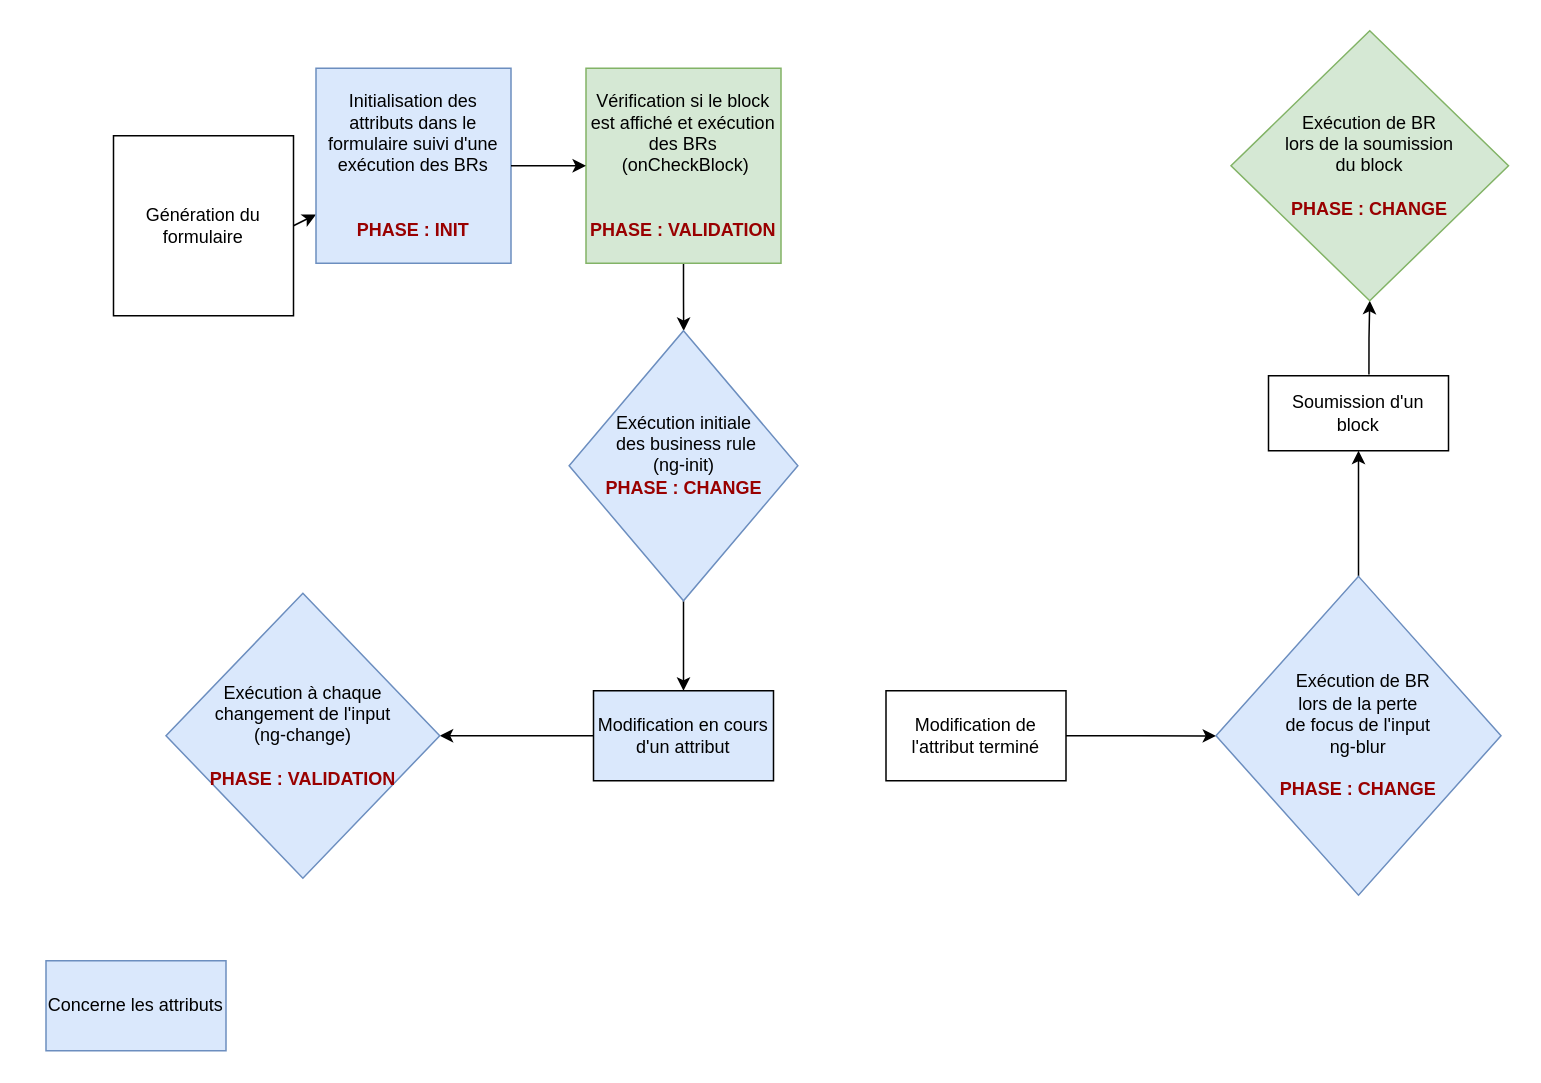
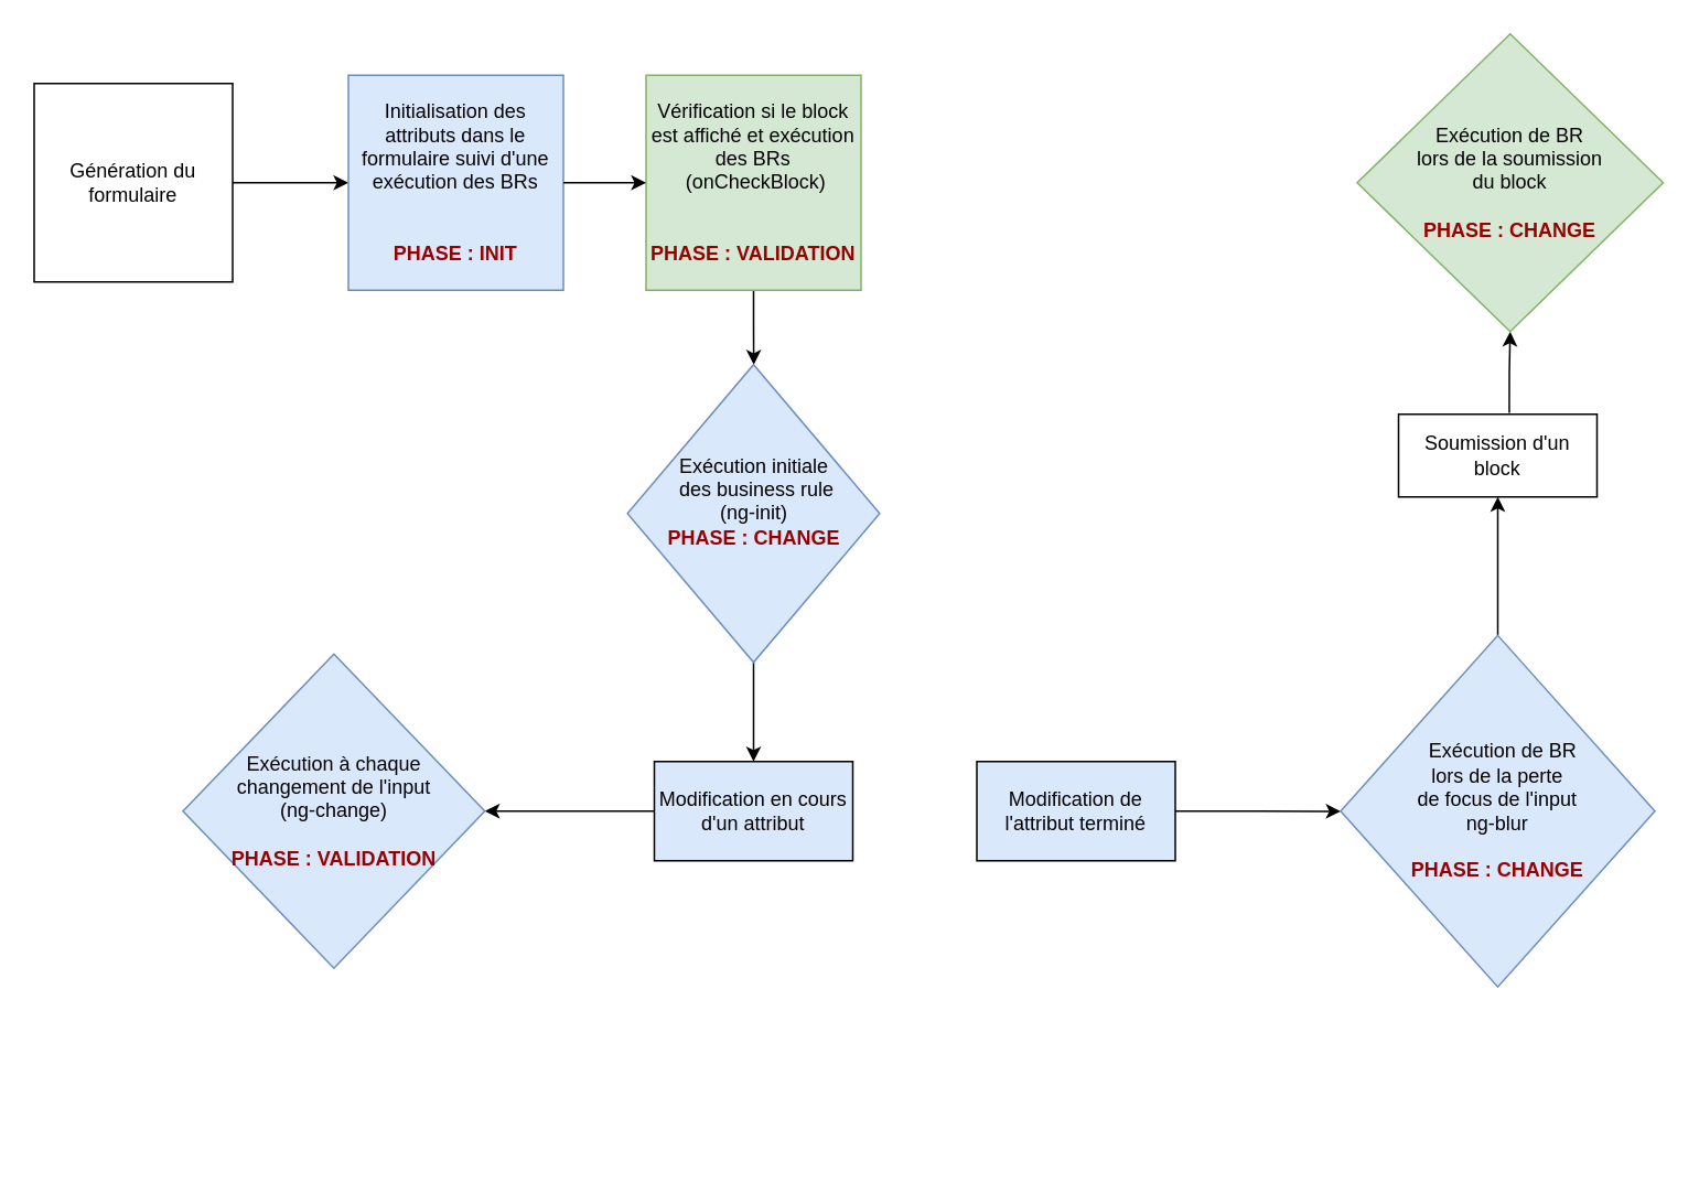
  <mxCell id="0" />
  <mxCell id="1" parent="0" />
- <mxCell id="2" value="Génération du formulaire" style="whiteSpace=wrap;html=1;aspect=fixed;" parent="1" vertex="1"><mxGeometry x="75" y="90" width="120" height="120" as="geometry" /></mxCell>
+ <mxCell id="2" value="Génération du formulaire" style="whiteSpace=wrap;html=1;aspect=fixed;" parent="1" vertex="1"><mxGeometry x="20" y="50" width="120" height="120" as="geometry" /></mxCell>
  <mxCell id="3" value="" style="endArrow=classic;html=1;rounded=0;exitX=1;exitY=0.5;exitDx=0;exitDy=0;" parent="1" source="2" target="4" edge="1"><mxGeometry width="50" height="50" relative="1" as="geometry"><mxPoint x="380" y="300" as="sourcePoint" /><mxPoint x="230" y="110" as="targetPoint" /></mxGeometry></mxCell>
  <mxCell id="4" value="Initialisation des attributs dans le formulaire suivi d'une exécution des BRs&lt;br&gt;&lt;br&gt;&lt;br&gt;&lt;b&gt;&lt;font color=&quot;#990000&quot;&gt;PHASE : INIT&lt;/font&gt;&lt;/b&gt;" style="whiteSpace=wrap;html=1;aspect=fixed;fillColor=#dae8fc;strokeColor=#6c8ebf;" parent="1" vertex="1"><mxGeometry x="210" y="45" width="130" height="130" as="geometry" /></mxCell>
  <mxCell id="5" value="" style="edgeStyle=orthogonalEdgeStyle;rounded=0;orthogonalLoop=1;jettySize=auto;html=1;fontColor=#990000;" parent="1" source="6" target="9" edge="1"><mxGeometry relative="1" as="geometry" /></mxCell>
  <mxCell id="6" value="Vérification si le block est affiché et exécution des BRs&lt;br&gt;&amp;nbsp;(onCheckBlock)&lt;br&gt;&lt;br&gt;&lt;br&gt;&lt;font color=&quot;#990000&quot;&gt;&lt;b&gt;PHASE : VALIDATION&lt;/b&gt;&lt;/font&gt;" style="whiteSpace=wrap;html=1;fillColor=#d5e8d4;strokeColor=#82b366;" parent="1" vertex="1"><mxGeometry x="390" y="45" width="130" height="130" as="geometry" /></mxCell>
  <mxCell id="7" value="" style="endArrow=classic;html=1;rounded=0;fontColor=#990000;" parent="1" edge="1"><mxGeometry width="50" height="50" relative="1" as="geometry"><mxPoint x="340" y="110" as="sourcePoint" /><mxPoint x="390" y="110" as="targetPoint" /></mxGeometry></mxCell>
  <mxCell id="8" style="edgeStyle=orthogonalEdgeStyle;rounded=0;orthogonalLoop=1;jettySize=auto;html=1;exitX=0.5;exitY=1;exitDx=0;exitDy=0;entryX=0.5;entryY=0;entryDx=0;entryDy=0;fontColor=#000000;" parent="1" source="9" target="11" edge="1"><mxGeometry relative="1" as="geometry" /></mxCell>
  <mxCell id="9" value="Exécution initiale&lt;br&gt;&amp;nbsp;des business rule&lt;br&gt;(ng-init)&lt;br&gt;&lt;font color=&quot;#990000&quot;&gt;&lt;b&gt;PHASE :&amp;nbsp;CHANGE&lt;/b&gt;&lt;/font&gt;&lt;br&gt;&amp;nbsp;" style="rhombus;whiteSpace=wrap;html=1;fillColor=#dae8fc;strokeColor=#6c8ebf;" parent="1" vertex="1"><mxGeometry x="378.75" y="220" width="152.5" height="180" as="geometry" /></mxCell>
  <mxCell id="10" value="" style="edgeStyle=orthogonalEdgeStyle;rounded=0;orthogonalLoop=1;jettySize=auto;html=1;fontColor=#000000;" parent="1" source="11" target="12" edge="1"><mxGeometry relative="1" as="geometry" /></mxCell>
  <mxCell id="11" value="&lt;font color=&quot;#000000&quot;&gt;Modification en cours d'un attribut&lt;/font&gt;" style="whiteSpace=wrap;html=1;fontColor=#990000;fillColor=#dae8fc;" parent="1" vertex="1"><mxGeometry x="395" y="460" width="120" height="60" as="geometry" /></mxCell>
  <mxCell id="12" value="&lt;font color=&quot;#000000&quot;&gt;Exécution à chaque &lt;/font&gt;&lt;br&gt;&lt;font color=&quot;#000000&quot;&gt;changement de l'input&lt;/font&gt;&lt;br&gt;&lt;font color=&quot;#000000&quot;&gt;(ng-change)&lt;/font&gt;&lt;br&gt;&lt;br&gt;&lt;b&gt;&lt;font color=&quot;#990000&quot;&gt;PHASE : VALIDATION&lt;/font&gt;&lt;/b&gt;" style="rhombus;whiteSpace=wrap;html=1;fillColor=#dae8fc;strokeColor=#6c8ebf;" parent="1" vertex="1"><mxGeometry x="110" y="395" width="182.5" height="190" as="geometry" /></mxCell>
  <mxCell id="13" value="" style="edgeStyle=orthogonalEdgeStyle;rounded=0;orthogonalLoop=1;jettySize=auto;html=1;fontColor=#000000;exitX=1;exitY=0.5;exitDx=0;exitDy=0;" parent="1" source="14" target="16" edge="1"><mxGeometry relative="1" as="geometry" /></mxCell>
- <mxCell id="14" value="&lt;font color=&quot;#000000&quot;&gt;Modification de l'attribut terminé&lt;/font&gt;" style="whiteSpace=wrap;html=1;fontColor=#990000;" parent="1" vertex="1"><mxGeometry x="590" y="460" width="120" height="60" as="geometry" /></mxCell>
+ <mxCell id="14" value="&lt;font color=&quot;#000000&quot;&gt;Modification de l'attribut terminé&lt;/font&gt;" style="whiteSpace=wrap;html=1;fontColor=#990000;fillColor=#dae8fc;" parent="1" vertex="1"><mxGeometry x="590" y="460" width="120" height="60" as="geometry" /></mxCell>
  <mxCell id="15" value="" style="edgeStyle=orthogonalEdgeStyle;rounded=0;orthogonalLoop=1;jettySize=auto;html=1;fontColor=#990000;exitX=0.5;exitY=0;exitDx=0;exitDy=0;" parent="1" source="16" target="18" edge="1"><mxGeometry relative="1" as="geometry" /></mxCell>
  <mxCell id="16" value="&lt;font color=&quot;#000000&quot;&gt;&amp;nbsp; Exécution de BR &lt;br&gt;lors de la perte &lt;br&gt;de focus de l'input&lt;/font&gt;&lt;br&gt;&lt;font color=&quot;#000000&quot;&gt;ng-blur&lt;br&gt;&lt;/font&gt;&lt;br&gt;&lt;b&gt;&lt;font color=&quot;#990000&quot;&gt;PHASE : CHANGE&lt;/font&gt;&lt;/b&gt;" style="rhombus;whiteSpace=wrap;html=1;fillColor=#dae8fc;strokeColor=#6c8ebf;" parent="1" vertex="1"><mxGeometry x="810" y="383.75" width="190" height="212.5" as="geometry" /></mxCell>
  <mxCell id="17" value="" style="edgeStyle=orthogonalEdgeStyle;rounded=0;orthogonalLoop=1;jettySize=auto;html=1;fontColor=#000000;exitX=0.558;exitY=-0.017;exitDx=0;exitDy=0;exitPerimeter=0;" parent="1" source="18" target="19" edge="1"><mxGeometry relative="1" as="geometry" /></mxCell>
  <mxCell id="18" value="&lt;font color=&quot;#000000&quot;&gt;Soumission d'un block&lt;/font&gt;" style="whiteSpace=wrap;html=1;fontColor=#990000;" parent="1" vertex="1"><mxGeometry x="845" y="250" width="120" height="50" as="geometry" /></mxCell>
  <mxCell id="19" value="&lt;font color=&quot;#000000&quot;&gt;Exécution&amp;nbsp;de BR&lt;/font&gt;&lt;br&gt;&lt;font color=&quot;#000000&quot;&gt;lors de la soumission&lt;/font&gt;&lt;br&gt;&lt;font color=&quot;#000000&quot;&gt;du block&lt;/font&gt;&lt;br&gt;&lt;br&gt;&lt;b&gt;&lt;font color=&quot;#990000&quot;&gt;PHASE : CHANGE&lt;/font&gt;&lt;/b&gt;" style="rhombus;whiteSpace=wrap;html=1;fillColor=#d5e8d4;strokeColor=#82b366;" parent="1" vertex="1"><mxGeometry x="820" y="20" width="185" height="180" as="geometry" /></mxCell>
- <mxCell id="20" value="Concerne les attributs" style="whiteSpace=wrap;html=1;fillColor=#dae8fc;strokeColor=#6c8ebf;" vertex="1" parent="1"><mxGeometry x="30" y="640" width="120" height="60" as="geometry" /></mxCell>
